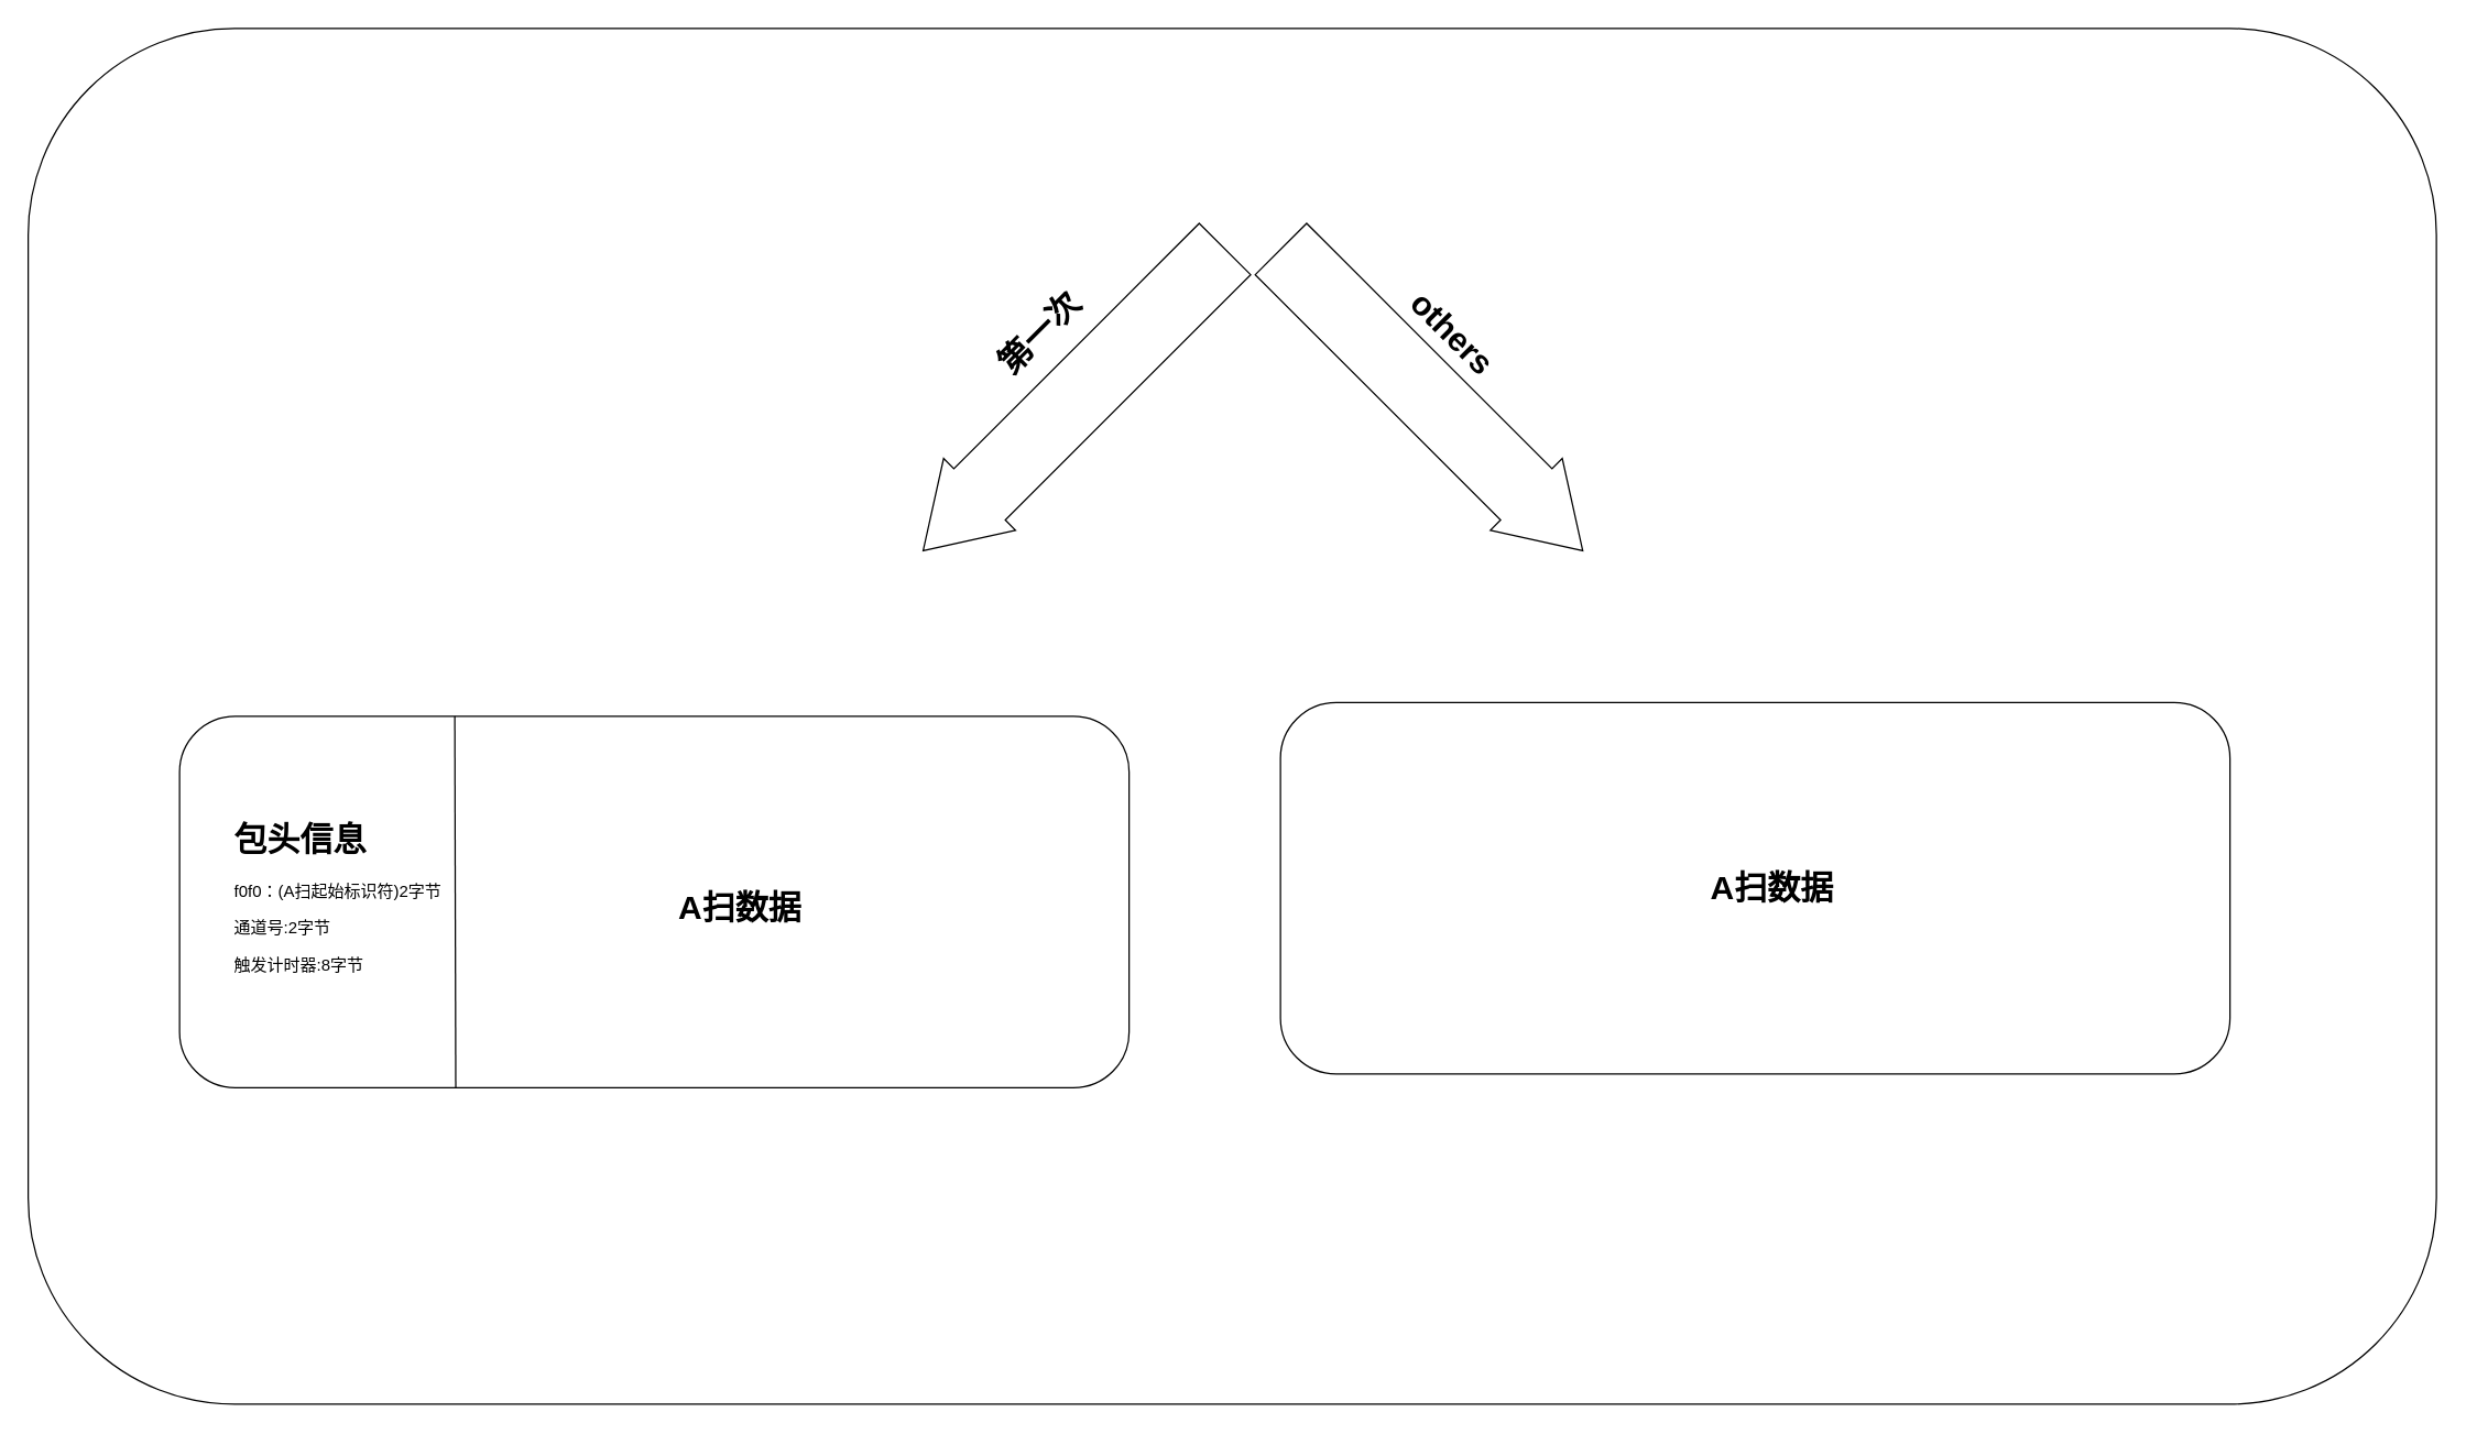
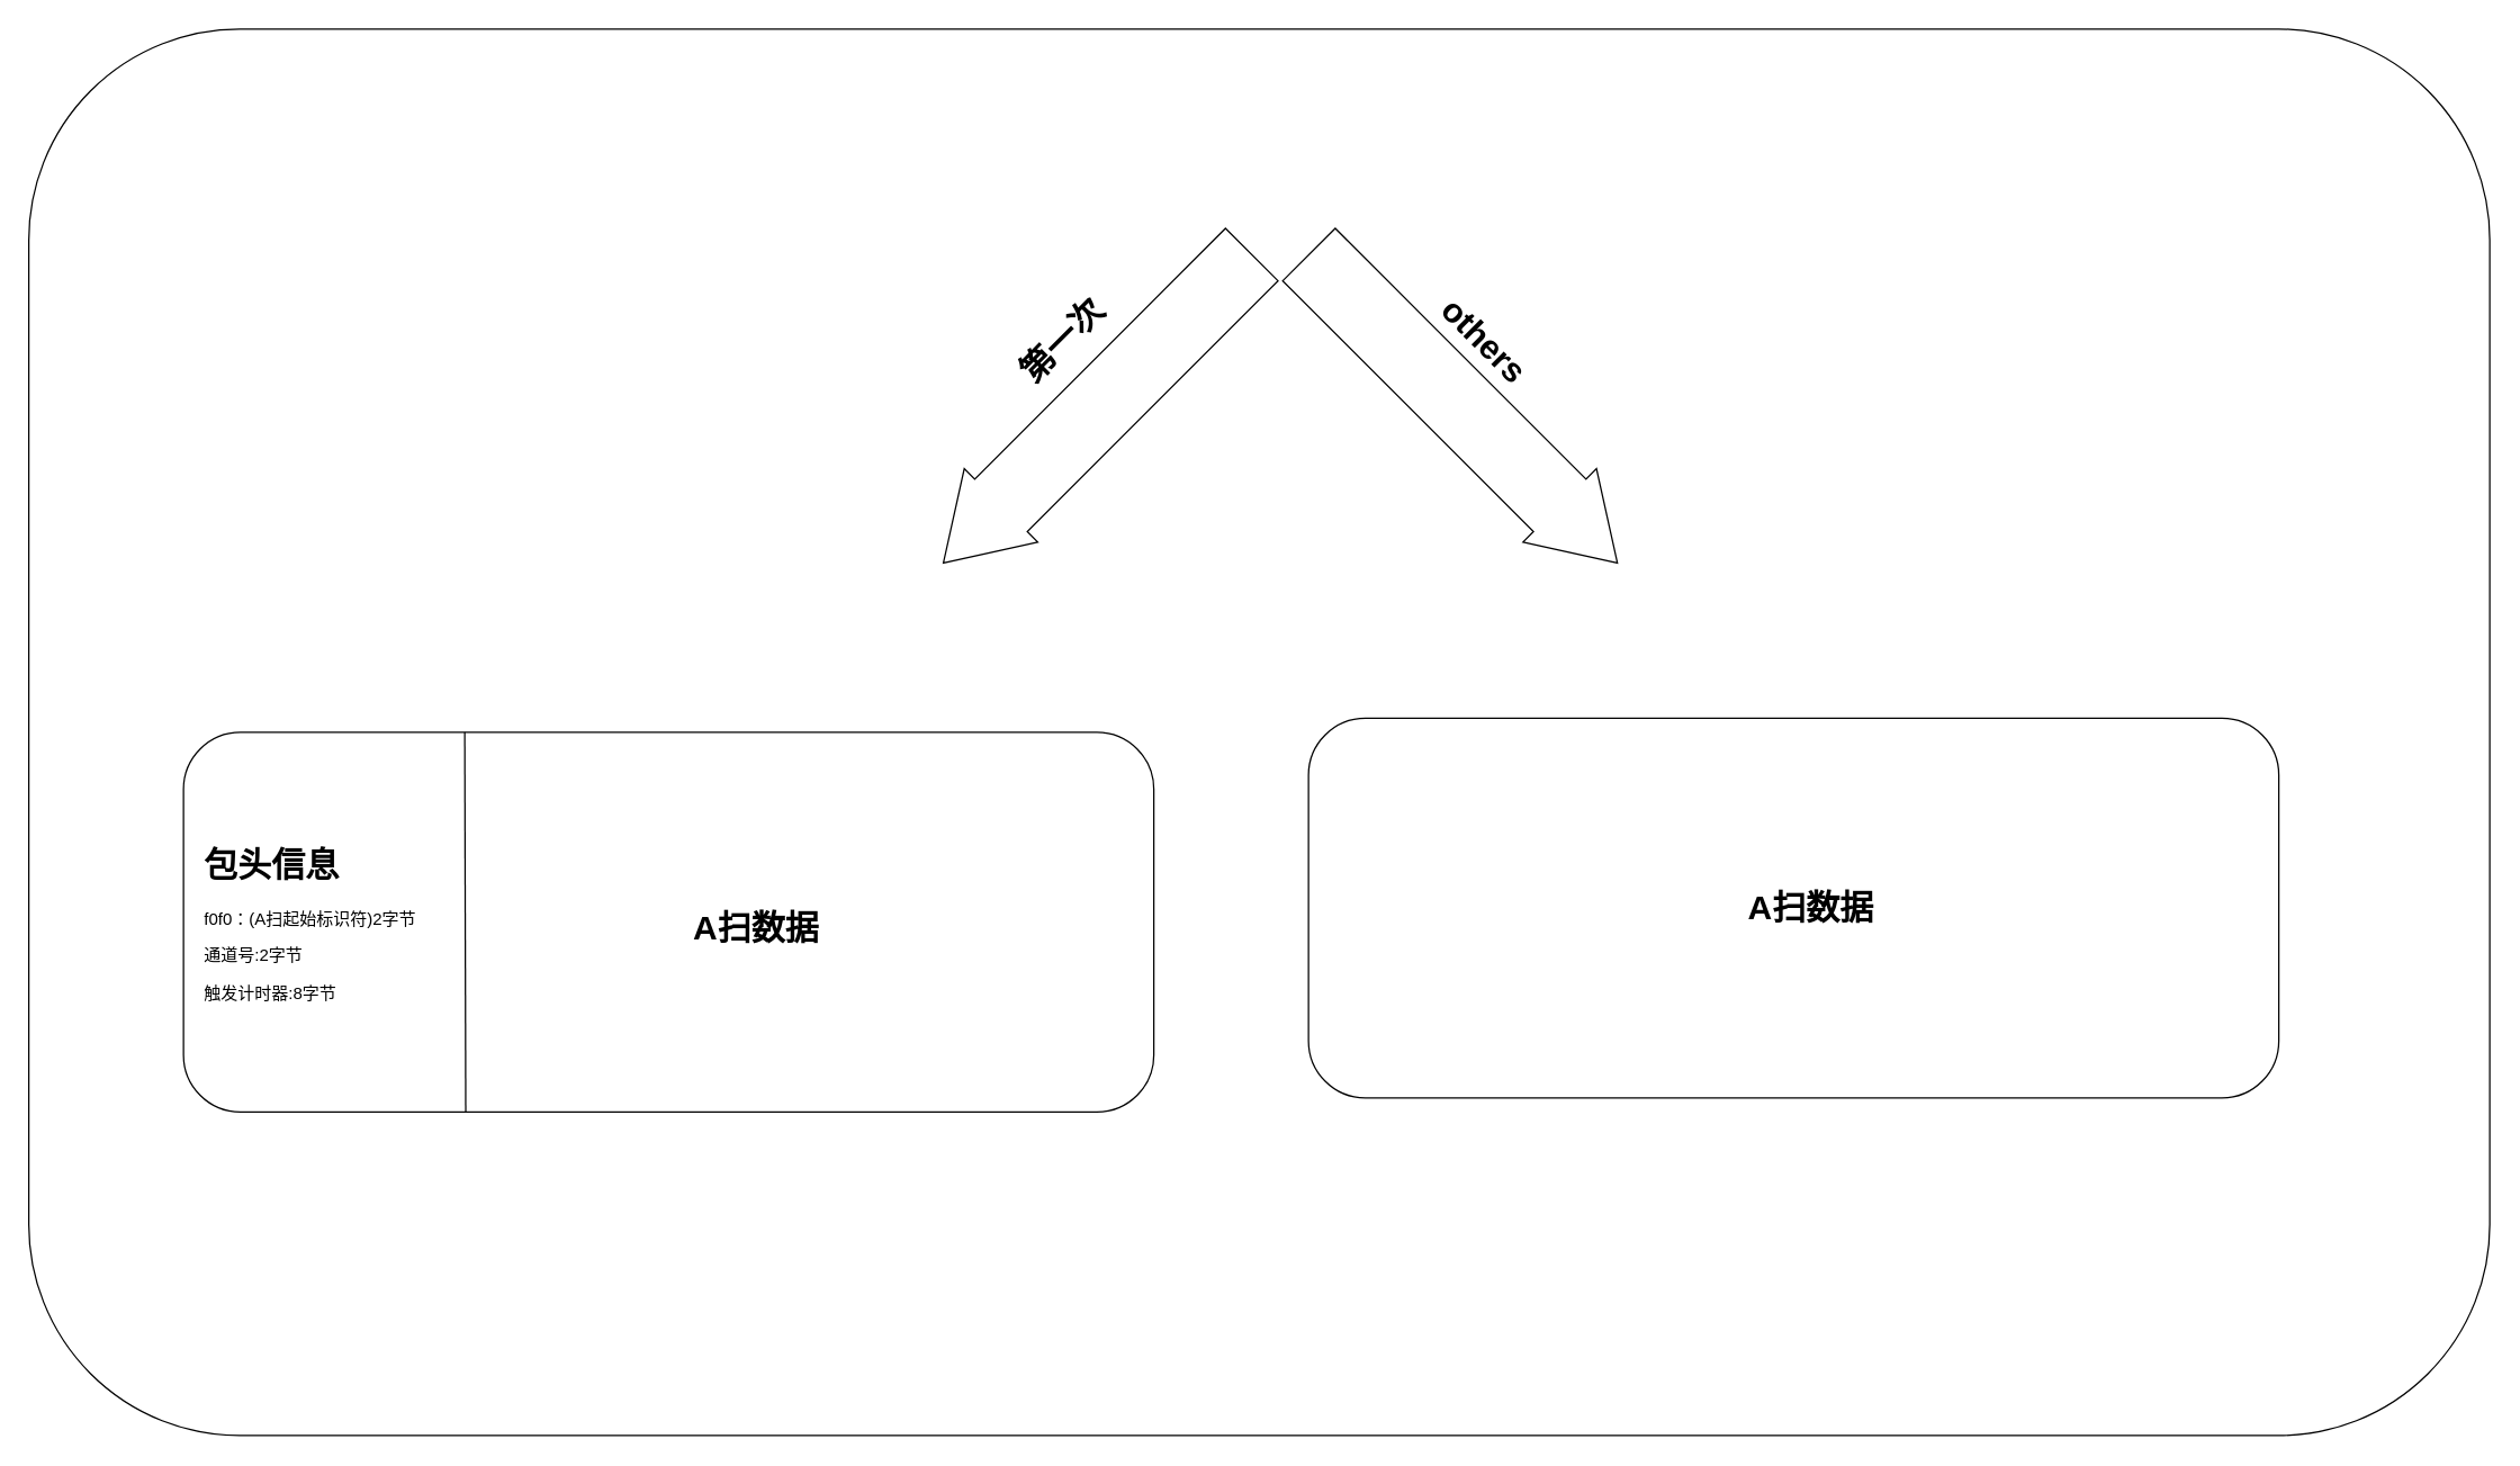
  <mxCell id="0" />
  <mxCell id="1" parent="0" />
  <mxCell id="2" value="" style="rounded=1;whiteSpace=wrap;html=1;" vertex="1" parent="1"><mxGeometry x="20" y="20" width="1750" height="1000" as="geometry" /></mxCell>
  <mxCell id="3" value="" style="rounded=1;whiteSpace=wrap;html=1;" vertex="1" parent="1"><mxGeometry x="130" y="520" width="690" height="270" as="geometry" /></mxCell>
  <mxCell id="4" value="" style="endArrow=none;html=1;rounded=0;exitX=0.073;exitY=1;exitDx=0;exitDy=0;exitPerimeter=0;entryX=0.072;entryY=-0.001;entryDx=0;entryDy=0;entryPerimeter=0;" edge="1" parent="1"><mxGeometry width="50" height="50" relative="1" as="geometry"><mxPoint x="330.69" y="790.27" as="sourcePoint" /><mxPoint x="330" y="520" as="targetPoint" /></mxGeometry></mxCell>
- <mxCell id="5" value="&lt;h1&gt;包头信息&lt;/h1&gt;&lt;p&gt;f0f0：(A扫起始标识符)2字节&lt;/p&gt;&lt;p&gt;通道号:2字节&lt;/p&gt;&lt;p&gt;触发计时器:8字节&lt;/p&gt;" style="text;html=1;strokeColor=none;fillColor=none;spacing=5;spacingTop=-20;whiteSpace=wrap;overflow=hidden;rounded=0;" vertex="1" parent="1"><mxGeometry x="165" y="590" width="190" height="120" as="geometry" /></mxCell>
+ <mxCell id="5" value="&lt;h1&gt;包头信息&lt;/h1&gt;&lt;p&gt;f0f0：(A扫起始标识符)2字节&lt;/p&gt;&lt;p&gt;通道号:2字节&lt;/p&gt;&lt;p&gt;触发计时器:8字节&lt;/p&gt;" style="text;html=1;strokeColor=none;fillColor=none;spacing=5;spacingTop=-20;whiteSpace=wrap;overflow=hidden;rounded=0;" vertex="1" parent="1"><mxGeometry y="595" width="190" height="120" as="geometry" x="140" /></mxCell>
  <mxCell id="6" value="&lt;b&gt;&lt;font style=&quot;font-size: 24px;&quot;&gt;A扫数据&lt;/font&gt;&lt;/b&gt;" style="text;html=1;strokeColor=none;fillColor=none;align=center;verticalAlign=middle;whiteSpace=wrap;rounded=0;" vertex="1" parent="1"><mxGeometry x="420" y="605" width="235" height="110" as="geometry" /></mxCell>
  <mxCell id="7" value="" style="rounded=1;whiteSpace=wrap;html=1;" vertex="1" parent="1"><mxGeometry x="930" y="510" width="690" height="270" as="geometry" /></mxCell>
  <mxCell id="8" value="&lt;b&gt;&lt;font style=&quot;font-size: 24px;&quot;&gt;A扫数据&lt;/font&gt;&lt;/b&gt;" style="text;html=1;strokeColor=none;fillColor=none;align=center;verticalAlign=middle;whiteSpace=wrap;rounded=0;" vertex="1" parent="1"><mxGeometry x="1170" y="590" width="235" height="110" as="geometry" /></mxCell>
  <mxCell id="9" value="" style="shape=flexArrow;endArrow=classic;html=1;rounded=0;width=52.857;endSize=18.986;" edge="1" parent="1"><mxGeometry width="50" height="50" relative="1" as="geometry"><mxPoint x="930" y="180" as="sourcePoint" /><mxPoint x="1150" y="400" as="targetPoint" /></mxGeometry></mxCell>
  <mxCell id="10" value="" style="shape=flexArrow;endArrow=classic;html=1;rounded=0;width=52.857;endSize=18.986;" edge="1" parent="1"><mxGeometry width="50" height="50" relative="1" as="geometry"><mxPoint x="890" y="180" as="sourcePoint" /><mxPoint x="670" y="400" as="targetPoint" /></mxGeometry></mxCell>
  <mxCell id="11" value="&lt;font style=&quot;font-size: 24px;&quot;&gt;&lt;b&gt;第一次&lt;/b&gt;&lt;/font&gt;" style="text;html=1;strokeColor=none;fillColor=none;align=center;verticalAlign=middle;whiteSpace=wrap;rounded=0;rotation=-45;" vertex="1" parent="1"><mxGeometry x="620" y="190" width="270" height="104" as="geometry" /></mxCell>
  <mxCell id="12" value="&lt;span style=&quot;font-size: 24px;&quot;&gt;&lt;b&gt;others&lt;/b&gt;&lt;/span&gt;" style="text;html=1;strokeColor=none;fillColor=none;align=center;verticalAlign=middle;whiteSpace=wrap;rounded=0;rotation=45;" vertex="1" parent="1"><mxGeometry x="920" y="190" width="270" height="104" as="geometry" /></mxCell>
